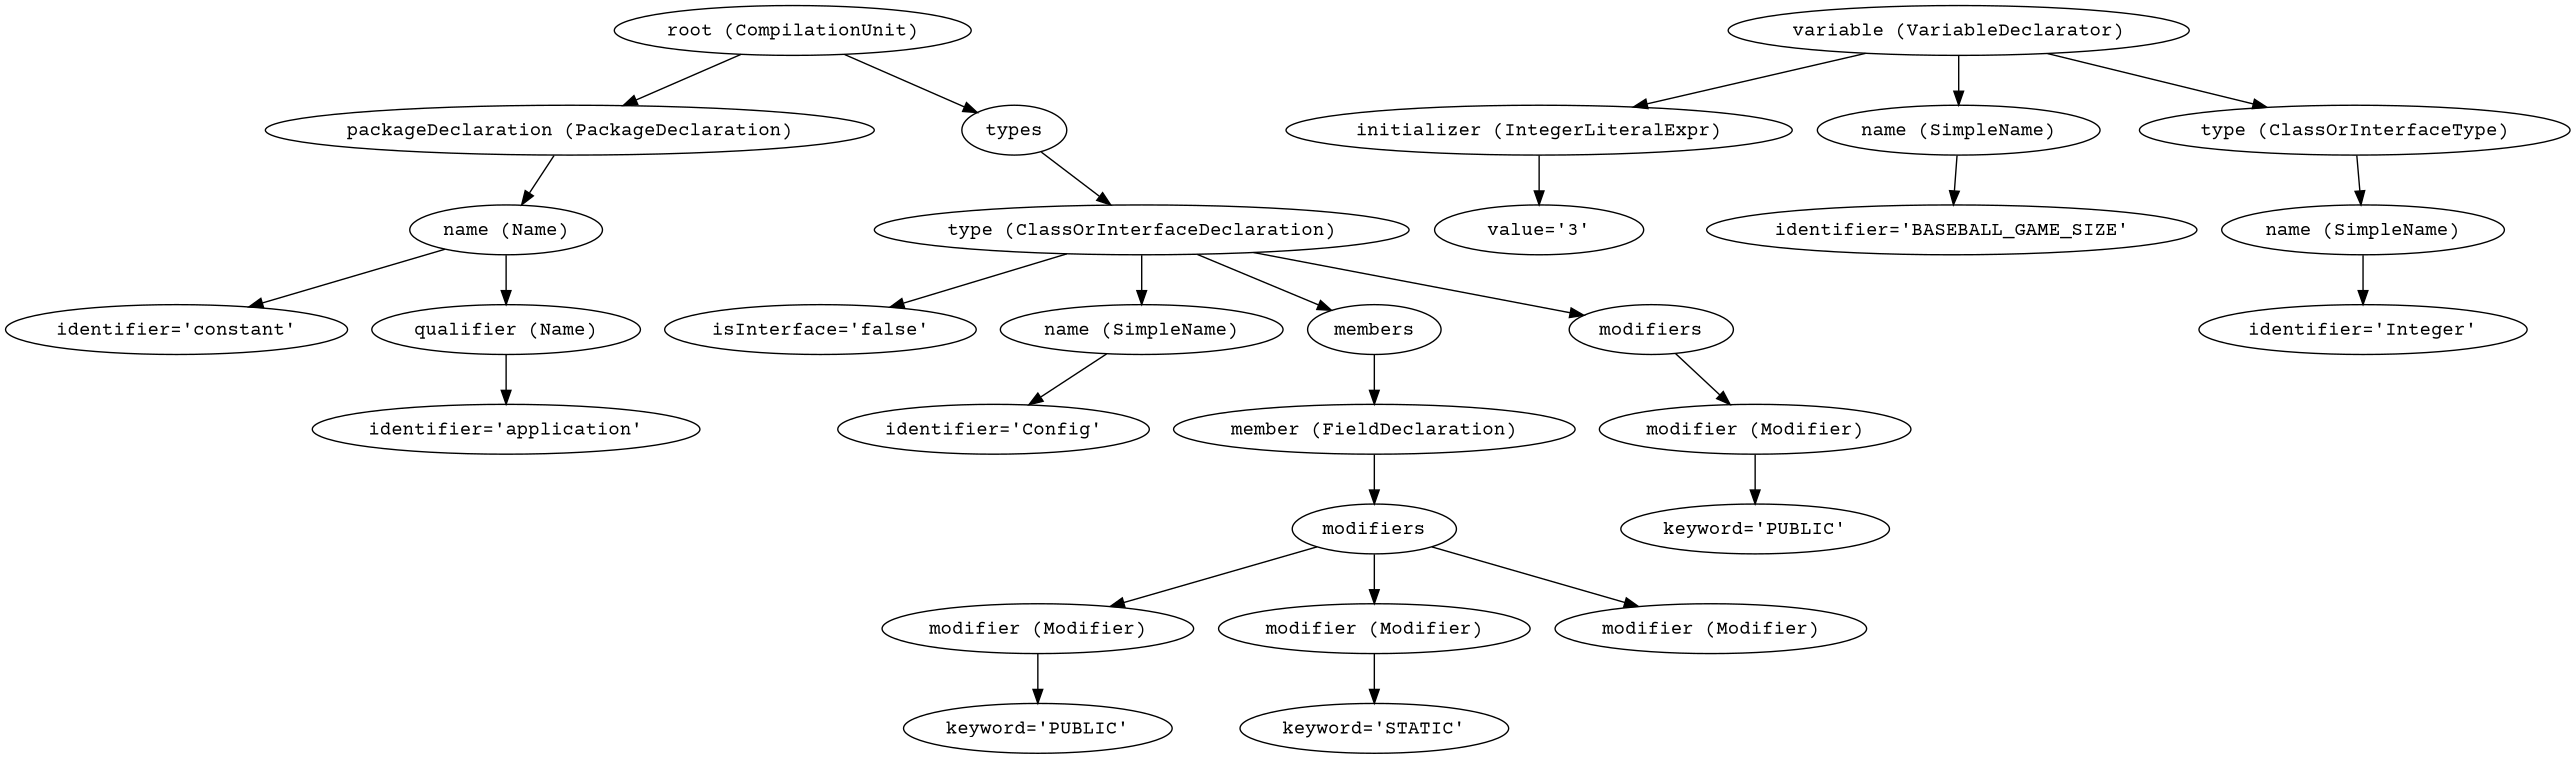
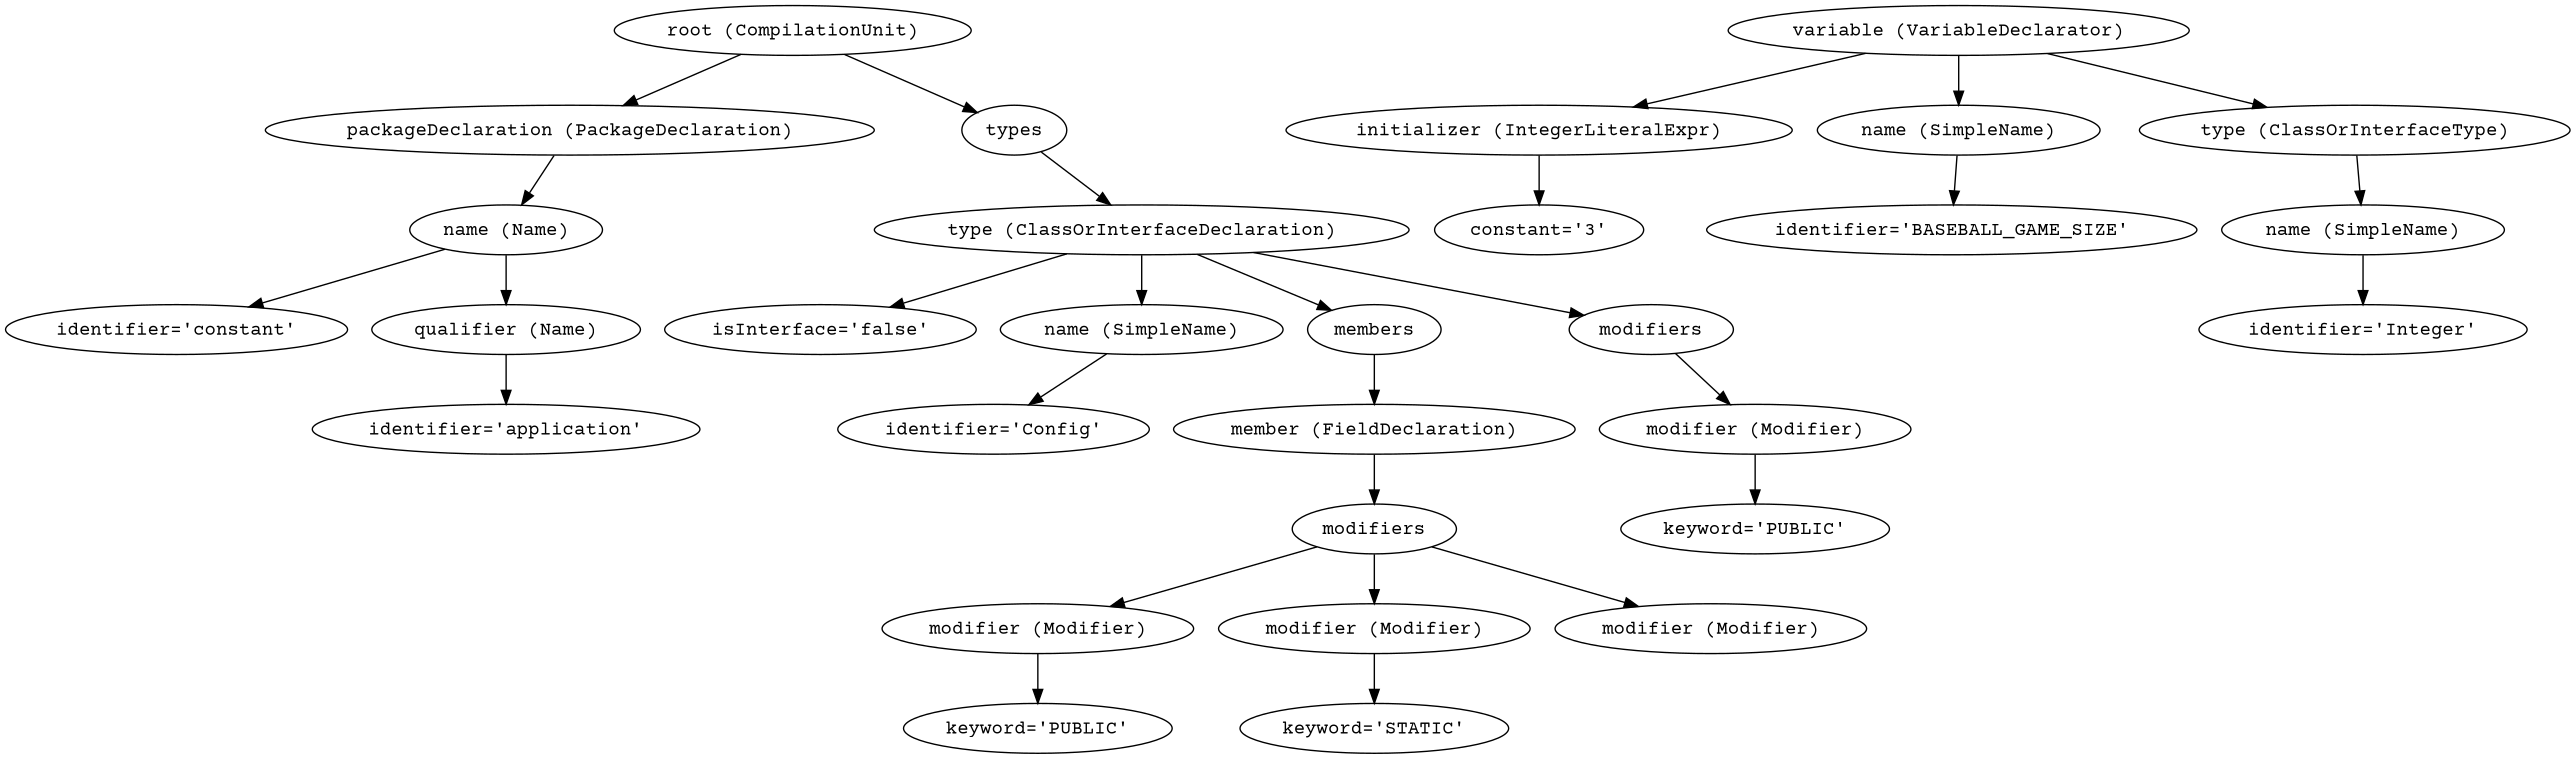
  digraph {
    fontname="Courier Prime"
    node [fontname="Courier Prime"]
    edge [fontname="Courier Prime"]
    n1 [label="root (CompilationUnit)"]
    n2 [label="packageDeclaration (PackageDeclaration)"]
    n3 [label=types]
    n4 [label="name (Name)"]
    n5 [label="type (ClassOrInterfaceDeclaration)"]
    n6 [label="identifier='constant'"]
    n7 [label="qualifier (Name)"]
    n8 [label="identifier='application'"]
    n9 [label="isInterface='false'"]
    n10 [label="name (SimpleName)"]
    n11 [label=members]
    n12 [label=modifiers]
    n13 [label="identifier='Config'"]
    n14 [label="member (FieldDeclaration)"]
    n15 [label="modifier (Modifier)"]
    n16 [label=modifiers]
    n17 [label="modifier (Modifier)"]
    n18 [label="modifier (Modifier)"]
    n19 [label="modifier (Modifier)"]
    n20 [label="keyword='PUBLIC'"]
    n21 [label="keyword='STATIC'"]
    n22 [label="variable (VariableDeclarator)"]
    n23 [label="initializer (IntegerLiteralExpr)"]
    n24 [label="name (SimpleName)"]
    n25 [label="type (ClassOrInterfaceType)"]
-   n26 [label="value='3'"]
+   n26 [label="constant='3'"]
    n27 [label="identifier='BASEBALL_GAME_SIZE'"]
    n28 [label="name (SimpleName)"]
    n29 [label="identifier='Integer'"]
    n30 [label="keyword='PUBLIC'"]
    n1 -> n2
    n1 -> n3
    n2 -> n4
    n3 -> n5
    n4 -> n6
    n4 -> n7
    n5 -> n9
    n5 -> n10
    n5 -> n11
    n5 -> n12
    n7 -> n8
    n10 -> n13
    n11 -> n14
    n12 -> n15
    n14 -> n16
    n15 -> n30
    n16 -> n17
    n16 -> n18
    n16 -> n19
    n17 -> n20
    n18 -> n21
    n22 -> n23
    n22 -> n24
    n22 -> n25
    n23 -> n26
    n24 -> n27
    n25 -> n28
    n28 -> n29
  }
